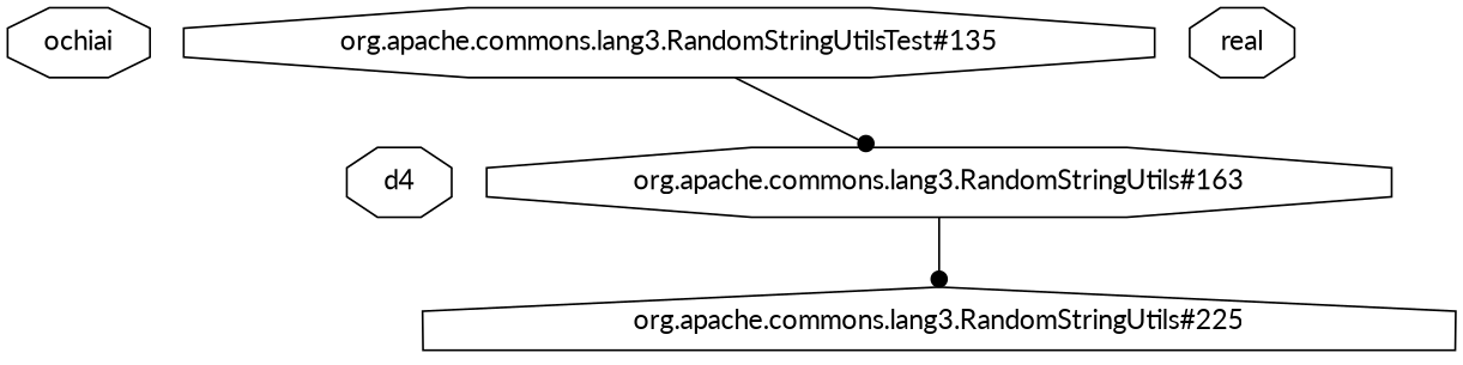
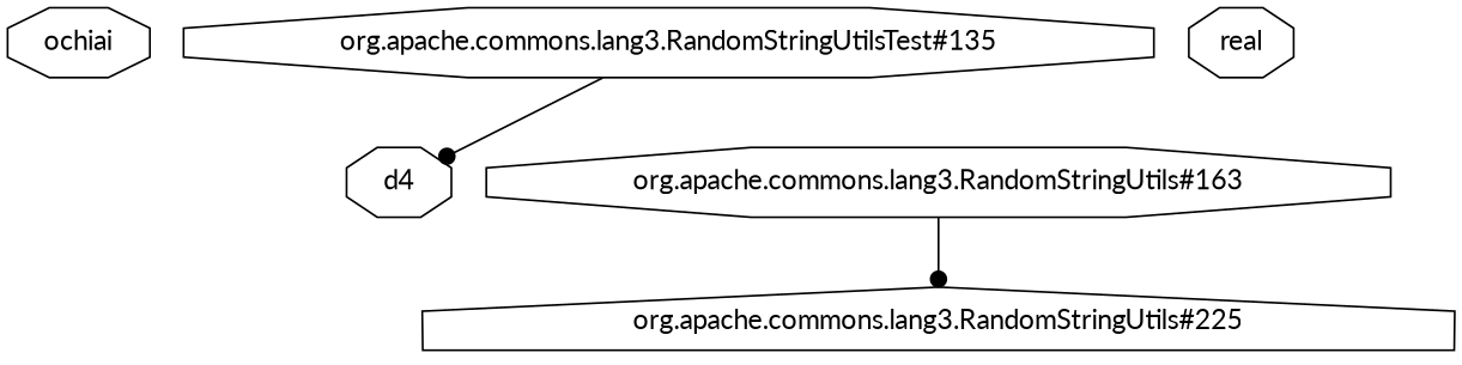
  digraph {
    fontname=Lato
    node [fillcolor=yellow shape=octagon style=striped fontname=Lato]
    edge [arrowhead=dot fontname=Lato]
    ochiai
    d4
    "org.apache.commons.lang3.RandomStringUtils#225" [fillcolor=red shape=house]
    "org.apache.commons.lang3.RandomStringUtilsTest#135" [fillcolor=green]
    "org.apache.commons.lang3.RandomStringUtils#163" [fillcolor="orange:yellow"]
    real [fillcolor=red]
-   "org.apache.commons.lang3.RandomStringUtilsTest#135" -> "org.apache.commons.lang3.RandomStringUtils#163"
+   "org.apache.commons.lang3.RandomStringUtilsTest#135" -> d4
    "org.apache.commons.lang3.RandomStringUtils#163" -> "org.apache.commons.lang3.RandomStringUtils#225"
  }
